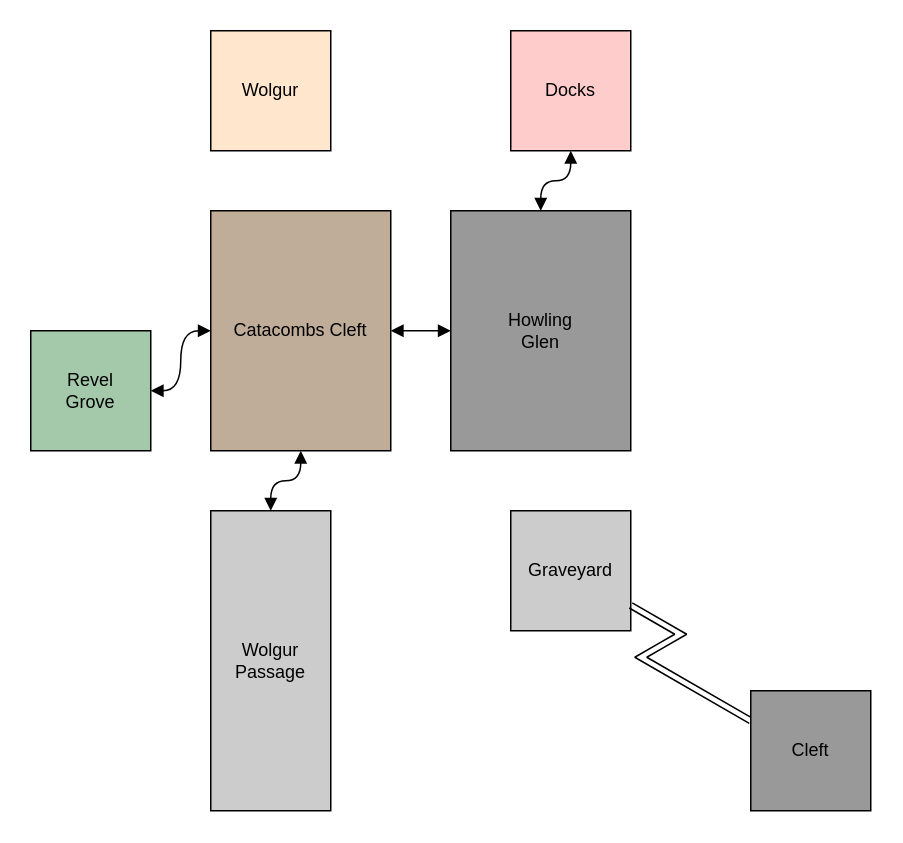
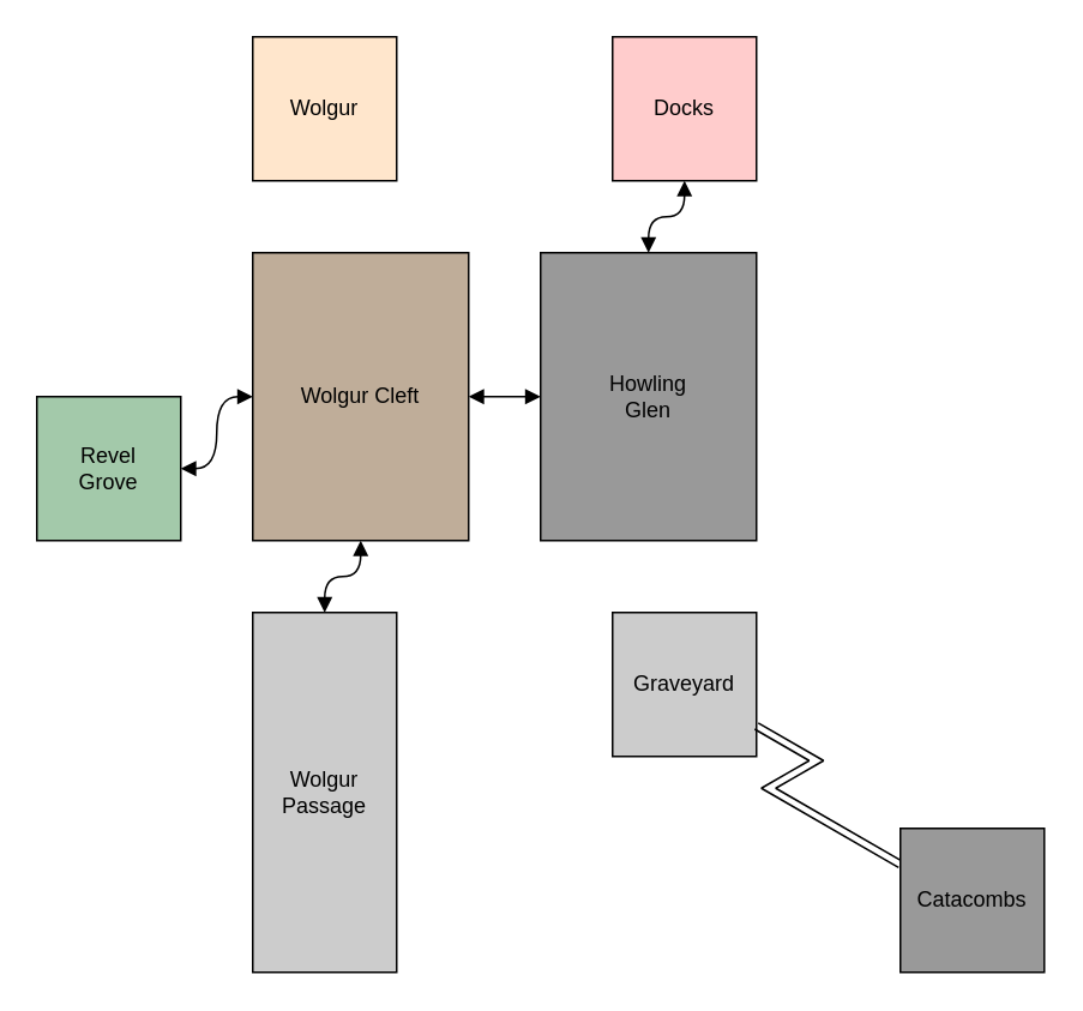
  <mxCell id="0" />
  <mxCell id="1" parent="0" />
  <mxCell id="2" value="Wolgur" style="rounded=0;whiteSpace=wrap;html=1;fillColor=#FFE6CC;" parent="1" vertex="1"><mxGeometry x="140" y="20" width="80" height="80" as="geometry" /></mxCell>
  <mxCell id="3" style="edgeStyle=orthogonalEdgeStyle;curved=1;rounded=0;orthogonalLoop=1;jettySize=auto;html=1;entryX=0;entryY=0.5;entryDx=0;entryDy=0;startArrow=block;startFill=1;endArrow=block;endFill=1;" parent="1" source="5" target="6" edge="1"><mxGeometry relative="1" as="geometry" /></mxCell>
  <mxCell id="4" style="edgeStyle=orthogonalEdgeStyle;curved=1;rounded=0;orthogonalLoop=1;jettySize=auto;html=1;entryX=0.5;entryY=0;entryDx=0;entryDy=0;startArrow=block;startFill=1;endArrow=block;endFill=1;" parent="1" source="5" target="12" edge="1"><mxGeometry relative="1" as="geometry" /></mxCell>
- <mxCell id="5" value="Catacombs Cleft" style="rounded=0;whiteSpace=wrap;html=1;fillColor=#BFAD99;" parent="1" vertex="1"><mxGeometry x="140" y="140" width="120" height="160" as="geometry" /></mxCell>
+ <mxCell id="5" value="Wolgur Cleft" style="rounded=0;whiteSpace=wrap;html=1;fillColor=#BFAD99;" parent="1" vertex="1"><mxGeometry x="140" y="140" width="120" height="160" as="geometry" /></mxCell>
  <mxCell id="6" value="Howling&lt;br&gt;Glen" style="rounded=0;whiteSpace=wrap;html=1;fillColor=#999999;" parent="1" vertex="1"><mxGeometry x="300" y="140" width="120" height="160" as="geometry" /></mxCell>
  <mxCell id="7" style="edgeStyle=orthogonalEdgeStyle;curved=1;rounded=0;orthogonalLoop=1;jettySize=auto;html=1;exitX=0.5;exitY=1;exitDx=0;exitDy=0;entryX=0.5;entryY=0;entryDx=0;entryDy=0;startArrow=block;startFill=1;endArrow=block;endFill=1;" parent="1" source="8" target="6" edge="1"><mxGeometry relative="1" as="geometry" /></mxCell>
  <mxCell id="8" value="Docks" style="rounded=0;whiteSpace=wrap;html=1;fillColor=#FFCCCC;" parent="1" vertex="1"><mxGeometry x="340" y="20" width="80" height="80" as="geometry" /></mxCell>
  <mxCell id="9" value="Graveyard" style="rounded=0;whiteSpace=wrap;html=1;fillColor=#CCCCCC;" parent="1" vertex="1"><mxGeometry x="340" y="340" width="80" height="80" as="geometry" /></mxCell>
  <mxCell id="10" value="" style="edgeStyle=isometricEdgeStyle;rounded=0;orthogonalLoop=1;jettySize=auto;html=1;startArrow=block;startFill=1;endArrow=block;endFill=1;shape=link;exitX=0;exitY=0.25;exitDx=0;exitDy=0;elbow=vertical;" parent="1" source="11" target="9" edge="1"><mxGeometry relative="1" as="geometry"><mxPoint x="420" y="420" as="targetPoint" /></mxGeometry></mxCell>
- <mxCell id="11" value="Cleft" style="rounded=0;whiteSpace=wrap;html=1;fillColor=#999999;" parent="1" vertex="1"><mxGeometry x="500" y="460" width="80" height="80" as="geometry" /></mxCell>
+ <mxCell id="11" value="Catacombs" style="rounded=0;whiteSpace=wrap;html=1;fillColor=#999999;" parent="1" vertex="1"><mxGeometry x="500" y="460" width="80" height="80" as="geometry" /></mxCell>
  <mxCell id="12" value="Wolgur&lt;br&gt;Passage" style="rounded=0;whiteSpace=wrap;html=1;fillColor=#CCCCCC;" parent="1" vertex="1"><mxGeometry x="140" y="340" width="80" height="200" as="geometry" /></mxCell>
  <mxCell id="13" style="edgeStyle=orthogonalEdgeStyle;curved=1;rounded=0;orthogonalLoop=1;jettySize=auto;html=1;entryX=0;entryY=0.5;entryDx=0;entryDy=0;startArrow=block;startFill=1;endArrow=block;endFill=1;" parent="1" source="14" target="5" edge="1"><mxGeometry relative="1" as="geometry" /></mxCell>
  <mxCell id="14" value="Revel&lt;br&gt;Grove" style="rounded=0;whiteSpace=wrap;html=1;fillColor=#A3C9AA;" parent="1" vertex="1"><mxGeometry x="20" y="220" width="80" height="80" as="geometry" /></mxCell>
